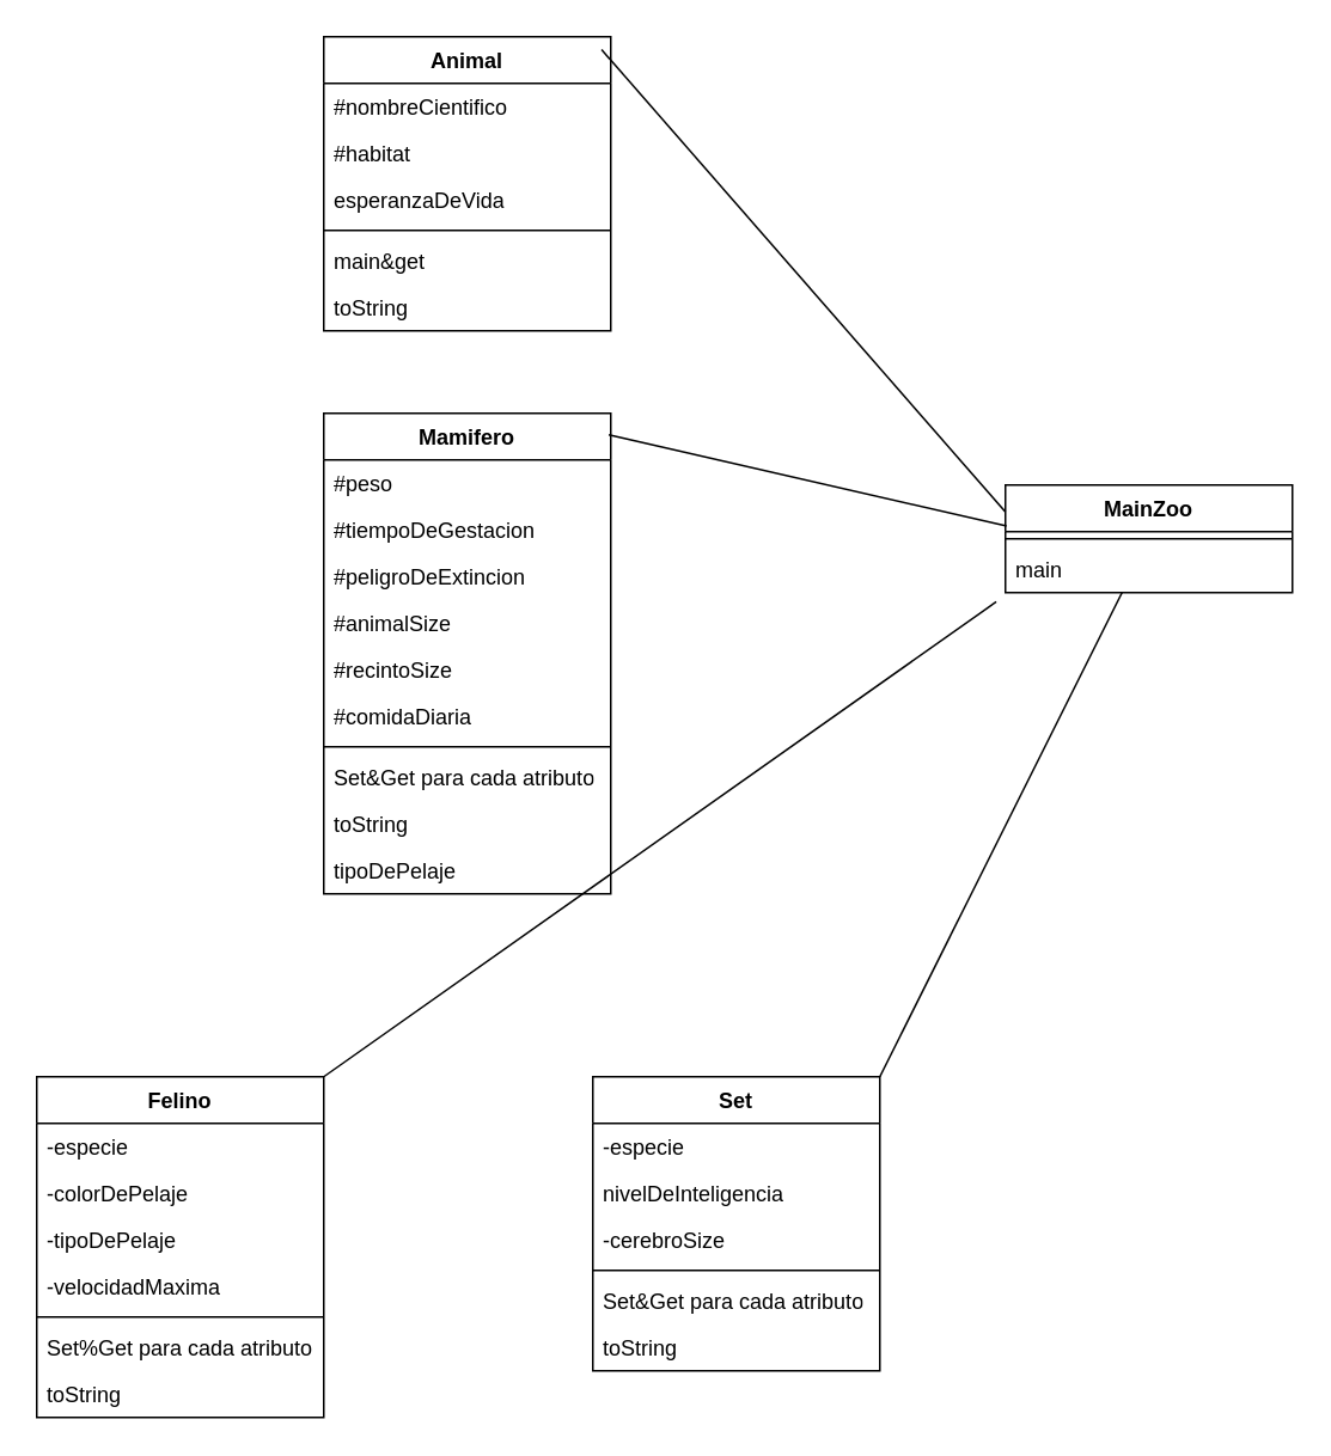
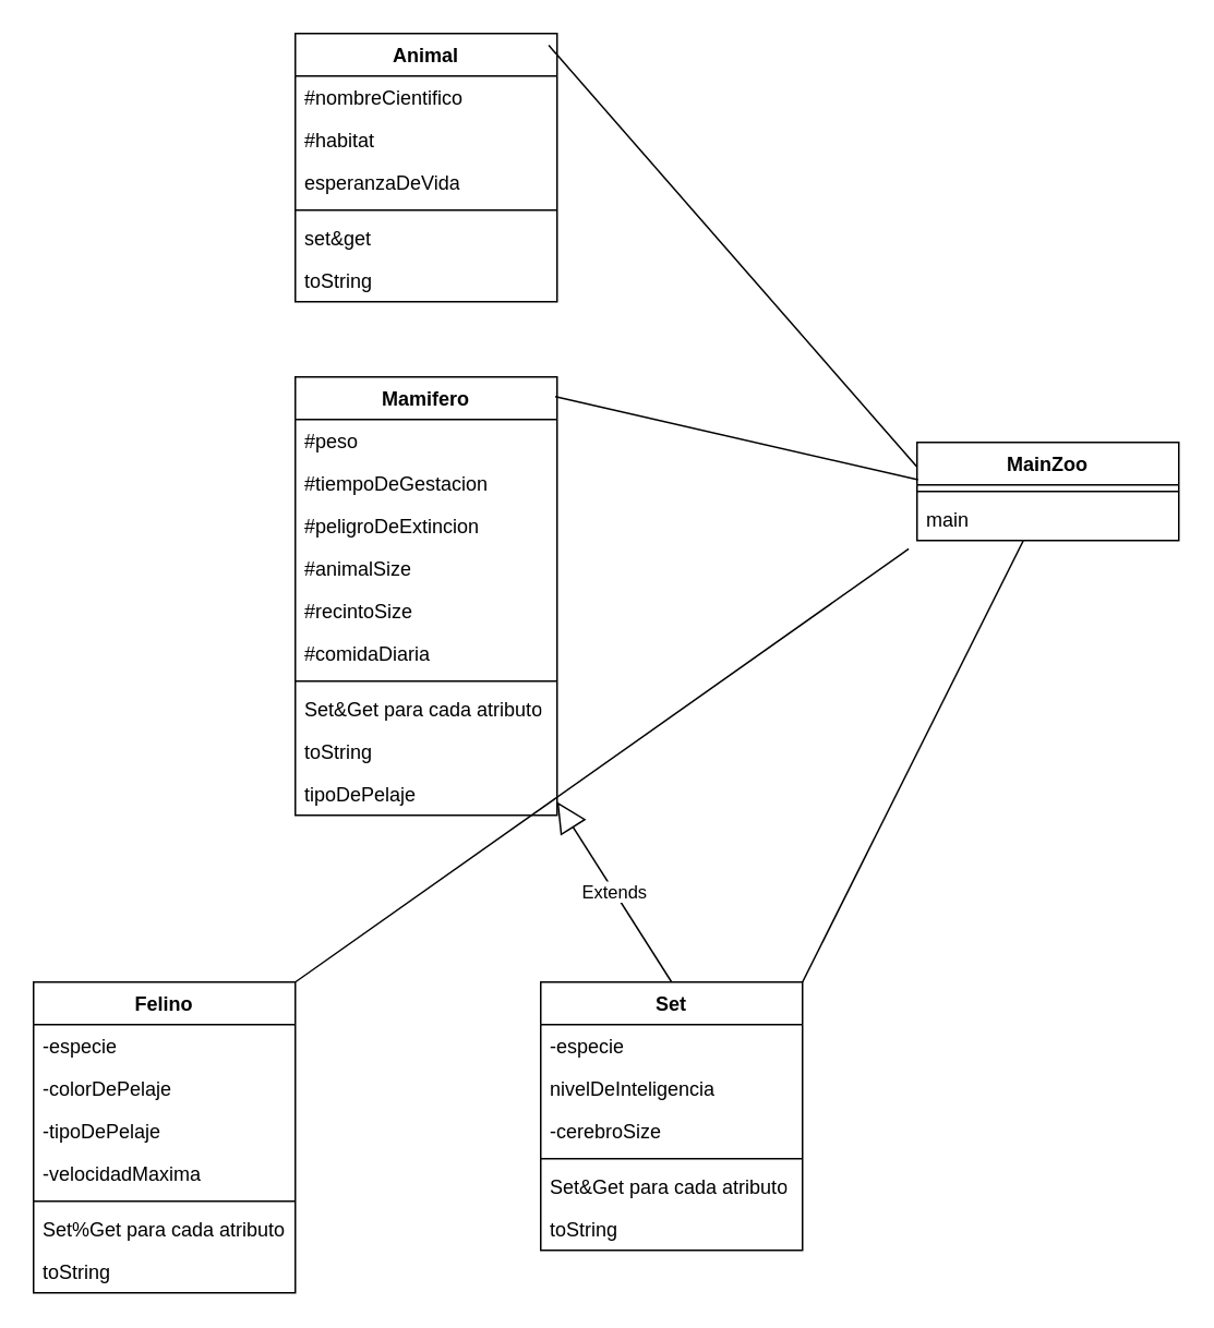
  <mxCell id="0" />
  <mxCell id="1" parent="0" />
  <mxCell id="2" value="Animal" style="swimlane;fontStyle=1;align=center;verticalAlign=top;childLayout=stackLayout;horizontal=1;startSize=26;horizontalStack=0;resizeParent=1;resizeParentMax=0;resizeLast=0;collapsible=1;marginBottom=0;whiteSpace=wrap;html=1;" parent="1" vertex="1"><mxGeometry x="180" y="20" width="160" height="164" as="geometry" /></mxCell>
  <mxCell id="3" value="#nombreCientifico" style="text;strokeColor=none;fillColor=none;align=left;verticalAlign=top;spacingLeft=4;spacingRight=4;overflow=hidden;rotatable=0;points=[[0,0.5],[1,0.5]];portConstraint=eastwest;whiteSpace=wrap;html=1;" parent="2" vertex="1"><mxGeometry y="26" width="160" height="26" as="geometry" /></mxCell>
  <mxCell id="4" value="#habitat" style="text;strokeColor=none;fillColor=none;align=left;verticalAlign=top;spacingLeft=4;spacingRight=4;overflow=hidden;rotatable=0;points=[[0,0.5],[1,0.5]];portConstraint=eastwest;whiteSpace=wrap;html=1;" parent="2" vertex="1"><mxGeometry y="52" width="160" height="26" as="geometry" /></mxCell>
  <mxCell id="5" value="esperanzaDeVida" style="text;strokeColor=none;fillColor=none;align=left;verticalAlign=top;spacingLeft=4;spacingRight=4;overflow=hidden;rotatable=0;points=[[0,0.5],[1,0.5]];portConstraint=eastwest;whiteSpace=wrap;html=1;" parent="2" vertex="1"><mxGeometry y="78" width="160" height="26" as="geometry" /></mxCell>
  <mxCell id="6" value="" style="line;strokeWidth=1;fillColor=none;align=left;verticalAlign=middle;spacingTop=-1;spacingLeft=3;spacingRight=3;rotatable=0;labelPosition=right;points=[];portConstraint=eastwest;strokeColor=inherit;" parent="2" vertex="1"><mxGeometry y="104" width="160" height="8" as="geometry" /></mxCell>
- <mxCell id="7" value="main&amp;amp;get" style="text;strokeColor=none;fillColor=none;align=left;verticalAlign=top;spacingLeft=4;spacingRight=4;overflow=hidden;rotatable=0;points=[[0,0.5],[1,0.5]];portConstraint=eastwest;whiteSpace=wrap;html=1;" parent="2" vertex="1"><mxGeometry y="112" width="160" height="26" as="geometry" /></mxCell>
+ <mxCell id="7" value="set&amp;amp;get" style="text;strokeColor=none;fillColor=none;align=left;verticalAlign=top;spacingLeft=4;spacingRight=4;overflow=hidden;rotatable=0;points=[[0,0.5],[1,0.5]];portConstraint=eastwest;whiteSpace=wrap;html=1;" parent="2" vertex="1"><mxGeometry y="112" width="160" height="26" as="geometry" /></mxCell>
  <mxCell id="8" value="toString" style="text;strokeColor=none;fillColor=none;align=left;verticalAlign=top;spacingLeft=4;spacingRight=4;overflow=hidden;rotatable=0;points=[[0,0.5],[1,0.5]];portConstraint=eastwest;whiteSpace=wrap;html=1;" parent="2" vertex="1"><mxGeometry y="138" width="160" height="26" as="geometry" /></mxCell>
  <mxCell id="9" value="Mamifero" style="swimlane;fontStyle=1;align=center;verticalAlign=top;childLayout=stackLayout;horizontal=1;startSize=26;horizontalStack=0;resizeParent=1;resizeParentMax=0;resizeLast=0;collapsible=1;marginBottom=0;whiteSpace=wrap;html=1;" parent="1" vertex="1"><mxGeometry x="180" y="230" width="160" height="268" as="geometry" /></mxCell>
  <mxCell id="10" value="#peso" style="text;strokeColor=none;fillColor=none;align=left;verticalAlign=top;spacingLeft=4;spacingRight=4;overflow=hidden;rotatable=0;points=[[0,0.5],[1,0.5]];portConstraint=eastwest;whiteSpace=wrap;html=1;" parent="9" vertex="1"><mxGeometry y="26" width="160" height="26" as="geometry" /></mxCell>
  <mxCell id="11" value="#tiempoDeGestacion" style="text;strokeColor=none;fillColor=none;align=left;verticalAlign=top;spacingLeft=4;spacingRight=4;overflow=hidden;rotatable=0;points=[[0,0.5],[1,0.5]];portConstraint=eastwest;whiteSpace=wrap;html=1;" parent="9" vertex="1"><mxGeometry y="52" width="160" height="26" as="geometry" /></mxCell>
  <mxCell id="12" value="#peligroDeExtincion" style="text;strokeColor=none;fillColor=none;align=left;verticalAlign=top;spacingLeft=4;spacingRight=4;overflow=hidden;rotatable=0;points=[[0,0.5],[1,0.5]];portConstraint=eastwest;whiteSpace=wrap;html=1;" parent="9" vertex="1"><mxGeometry y="78" width="160" height="26" as="geometry" /></mxCell>
  <mxCell id="13" value="#animalSize" style="text;strokeColor=none;fillColor=none;align=left;verticalAlign=top;spacingLeft=4;spacingRight=4;overflow=hidden;rotatable=0;points=[[0,0.5],[1,0.5]];portConstraint=eastwest;whiteSpace=wrap;html=1;" vertex="1" parent="9"><mxGeometry y="104" width="160" height="26" as="geometry" /></mxCell>
  <mxCell id="14" value="#recintoSize" style="text;strokeColor=none;fillColor=none;align=left;verticalAlign=top;spacingLeft=4;spacingRight=4;overflow=hidden;rotatable=0;points=[[0,0.5],[1,0.5]];portConstraint=eastwest;whiteSpace=wrap;html=1;" vertex="1" parent="9"><mxGeometry y="130" width="160" height="26" as="geometry" /></mxCell>
  <mxCell id="15" value="#comidaDiaria" style="text;strokeColor=none;fillColor=none;align=left;verticalAlign=top;spacingLeft=4;spacingRight=4;overflow=hidden;rotatable=0;points=[[0,0.5],[1,0.5]];portConstraint=eastwest;whiteSpace=wrap;html=1;" vertex="1" parent="9"><mxGeometry y="156" width="160" height="26" as="geometry" /></mxCell>
  <mxCell id="16" value="" style="line;strokeWidth=1;fillColor=none;align=left;verticalAlign=middle;spacingTop=-1;spacingLeft=3;spacingRight=3;rotatable=0;labelPosition=right;points=[];portConstraint=eastwest;strokeColor=inherit;" parent="9" vertex="1"><mxGeometry y="182" width="160" height="8" as="geometry" /></mxCell>
  <mxCell id="17" value="Set&amp;amp;Get para cada atributo" style="text;strokeColor=none;fillColor=none;align=left;verticalAlign=top;spacingLeft=4;spacingRight=4;overflow=hidden;rotatable=0;points=[[0,0.5],[1,0.5]];portConstraint=eastwest;whiteSpace=wrap;html=1;" vertex="1" parent="9"><mxGeometry y="190" width="160" height="26" as="geometry" /></mxCell>
  <mxCell id="18" value="toString" style="text;strokeColor=none;fillColor=none;align=left;verticalAlign=top;spacingLeft=4;spacingRight=4;overflow=hidden;rotatable=0;points=[[0,0.5],[1,0.5]];portConstraint=eastwest;whiteSpace=wrap;html=1;" vertex="1" parent="9"><mxGeometry y="216" width="160" height="26" as="geometry" /></mxCell>
  <mxCell id="19" value="tipoDePelaje" style="text;strokeColor=none;fillColor=none;align=left;verticalAlign=top;spacingLeft=4;spacingRight=4;overflow=hidden;rotatable=0;points=[[0,0.5],[1,0.5]];portConstraint=eastwest;whiteSpace=wrap;html=1;" vertex="1" parent="9"><mxGeometry y="242" width="160" height="26" as="geometry" /></mxCell>
  <mxCell id="20" value="Felino" style="swimlane;fontStyle=1;align=center;verticalAlign=top;childLayout=stackLayout;horizontal=1;startSize=26;horizontalStack=0;resizeParent=1;resizeParentMax=0;resizeLast=0;collapsible=1;marginBottom=0;whiteSpace=wrap;html=1;" parent="1" vertex="1"><mxGeometry x="20" y="600" width="160" height="190" as="geometry" /></mxCell>
  <mxCell id="21" value="-especie" style="text;strokeColor=none;fillColor=none;align=left;verticalAlign=top;spacingLeft=4;spacingRight=4;overflow=hidden;rotatable=0;points=[[0,0.5],[1,0.5]];portConstraint=eastwest;whiteSpace=wrap;html=1;" parent="20" vertex="1"><mxGeometry y="26" width="160" height="26" as="geometry" /></mxCell>
  <mxCell id="22" value="-colorDePelaje" style="text;strokeColor=none;fillColor=none;align=left;verticalAlign=top;spacingLeft=4;spacingRight=4;overflow=hidden;rotatable=0;points=[[0,0.5],[1,0.5]];portConstraint=eastwest;whiteSpace=wrap;html=1;" parent="20" vertex="1"><mxGeometry y="52" width="160" height="26" as="geometry" /></mxCell>
  <mxCell id="23" value="-tipoDePelaje" style="text;strokeColor=none;fillColor=none;align=left;verticalAlign=top;spacingLeft=4;spacingRight=4;overflow=hidden;rotatable=0;points=[[0,0.5],[1,0.5]];portConstraint=eastwest;whiteSpace=wrap;html=1;" vertex="1" parent="20"><mxGeometry y="78" width="160" height="26" as="geometry" /></mxCell>
  <mxCell id="24" value="-velocidadMaxima" style="text;strokeColor=none;fillColor=none;align=left;verticalAlign=top;spacingLeft=4;spacingRight=4;overflow=hidden;rotatable=0;points=[[0,0.5],[1,0.5]];portConstraint=eastwest;whiteSpace=wrap;html=1;" vertex="1" parent="20"><mxGeometry y="104" width="160" height="26" as="geometry" /></mxCell>
  <mxCell id="25" value="" style="line;strokeWidth=1;fillColor=none;align=left;verticalAlign=middle;spacingTop=-1;spacingLeft=3;spacingRight=3;rotatable=0;labelPosition=right;points=[];portConstraint=eastwest;strokeColor=inherit;" parent="20" vertex="1"><mxGeometry y="130" width="160" height="8" as="geometry" /></mxCell>
  <mxCell id="26" value="Set%Get para cada atributo" style="text;strokeColor=none;fillColor=none;align=left;verticalAlign=top;spacingLeft=4;spacingRight=4;overflow=hidden;rotatable=0;points=[[0,0.5],[1,0.5]];portConstraint=eastwest;whiteSpace=wrap;html=1;" vertex="1" parent="20"><mxGeometry y="138" width="160" height="26" as="geometry" /></mxCell>
  <mxCell id="27" value="toString" style="text;strokeColor=none;fillColor=none;align=left;verticalAlign=top;spacingLeft=4;spacingRight=4;overflow=hidden;rotatable=0;points=[[0,0.5],[1,0.5]];portConstraint=eastwest;whiteSpace=wrap;html=1;" vertex="1" parent="20"><mxGeometry y="164" width="160" height="26" as="geometry" /></mxCell>
  <mxCell id="28" value="Set" style="swimlane;fontStyle=1;align=center;verticalAlign=top;childLayout=stackLayout;horizontal=1;startSize=26;horizontalStack=0;resizeParent=1;resizeParentMax=0;resizeLast=0;collapsible=1;marginBottom=0;whiteSpace=wrap;html=1;" parent="1" vertex="1"><mxGeometry x="330" y="600" width="160" height="164" as="geometry" /></mxCell>
  <mxCell id="29" value="-especie" style="text;strokeColor=none;fillColor=none;align=left;verticalAlign=top;spacingLeft=4;spacingRight=4;overflow=hidden;rotatable=0;points=[[0,0.5],[1,0.5]];portConstraint=eastwest;whiteSpace=wrap;html=1;" parent="28" vertex="1"><mxGeometry y="26" width="160" height="26" as="geometry" /></mxCell>
  <mxCell id="30" value="nivelDeInteligencia" style="text;strokeColor=none;fillColor=none;align=left;verticalAlign=top;spacingLeft=4;spacingRight=4;overflow=hidden;rotatable=0;points=[[0,0.5],[1,0.5]];portConstraint=eastwest;whiteSpace=wrap;html=1;" parent="28" vertex="1"><mxGeometry y="52" width="160" height="26" as="geometry" /></mxCell>
  <mxCell id="31" value="-cerebroSize" style="text;strokeColor=none;fillColor=none;align=left;verticalAlign=top;spacingLeft=4;spacingRight=4;overflow=hidden;rotatable=0;points=[[0,0.5],[1,0.5]];portConstraint=eastwest;whiteSpace=wrap;html=1;" vertex="1" parent="28"><mxGeometry y="78" width="160" height="26" as="geometry" /></mxCell>
  <mxCell id="32" value="" style="line;strokeWidth=1;fillColor=none;align=left;verticalAlign=middle;spacingTop=-1;spacingLeft=3;spacingRight=3;rotatable=0;labelPosition=right;points=[];portConstraint=eastwest;strokeColor=inherit;" parent="28" vertex="1"><mxGeometry y="104" width="160" height="8" as="geometry" /></mxCell>
  <mxCell id="33" value="Set&amp;amp;Get para cada atributo" style="text;strokeColor=none;fillColor=none;align=left;verticalAlign=top;spacingLeft=4;spacingRight=4;overflow=hidden;rotatable=0;points=[[0,0.5],[1,0.5]];portConstraint=eastwest;whiteSpace=wrap;html=1;" vertex="1" parent="28"><mxGeometry y="112" width="160" height="26" as="geometry" /></mxCell>
  <mxCell id="34" value="toString" style="text;strokeColor=none;fillColor=none;align=left;verticalAlign=top;spacingLeft=4;spacingRight=4;overflow=hidden;rotatable=0;points=[[0,0.5],[1,0.5]];portConstraint=eastwest;whiteSpace=wrap;html=1;" vertex="1" parent="28"><mxGeometry y="138" width="160" height="26" as="geometry" /></mxCell>
+ <mxCell id="35" value="Extends" style="endArrow=block;endSize=16;endFill=0;html=1;rounded=0;exitX=0.5;exitY=0;exitDx=0;exitDy=0;" parent="1" source="28" target="9" edge="1"><mxGeometry width="160" relative="1" as="geometry"><mxPoint x="310" y="330" as="sourcePoint" /><mxPoint x="460" y="410" as="targetPoint" /></mxGeometry></mxCell>
  <mxCell id="36" value="MainZoo" style="swimlane;fontStyle=1;align=center;verticalAlign=top;childLayout=stackLayout;horizontal=1;startSize=26;horizontalStack=0;resizeParent=1;resizeParentMax=0;resizeLast=0;collapsible=1;marginBottom=0;whiteSpace=wrap;html=1;" vertex="1" parent="1"><mxGeometry x="560" y="270" width="160" height="60" as="geometry" /></mxCell>
  <mxCell id="37" value="" style="line;strokeWidth=1;fillColor=none;align=left;verticalAlign=middle;spacingTop=-1;spacingLeft=3;spacingRight=3;rotatable=0;labelPosition=right;points=[];portConstraint=eastwest;strokeColor=inherit;" vertex="1" parent="36"><mxGeometry y="26" width="160" height="8" as="geometry" /></mxCell>
  <mxCell id="38" value="main" style="text;strokeColor=none;fillColor=none;align=left;verticalAlign=top;spacingLeft=4;spacingRight=4;overflow=hidden;rotatable=0;points=[[0,0.5],[1,0.5]];portConstraint=eastwest;whiteSpace=wrap;html=1;" vertex="1" parent="36"><mxGeometry y="34" width="160" height="26" as="geometry" /></mxCell>
  <mxCell id="39" value="" style="endArrow=none;html=1;rounded=0;exitX=0.968;exitY=0.044;exitDx=0;exitDy=0;exitPerimeter=0;entryX=0;entryY=0.25;entryDx=0;entryDy=0;" edge="1" parent="1" source="2" target="36"><mxGeometry width="50" height="50" relative="1" as="geometry"><mxPoint x="570" y="420" as="sourcePoint" /><mxPoint x="620" y="370" as="targetPoint" /></mxGeometry></mxCell>
  <mxCell id="40" value="" style="endArrow=none;html=1;rounded=0;exitX=0.993;exitY=0.045;exitDx=0;exitDy=0;exitPerimeter=0;entryX=0.004;entryY=0.381;entryDx=0;entryDy=0;entryPerimeter=0;" edge="1" parent="1" source="9" target="36"><mxGeometry width="50" height="50" relative="1" as="geometry"><mxPoint x="570" y="420" as="sourcePoint" /><mxPoint x="620" y="370" as="targetPoint" /></mxGeometry></mxCell>
  <mxCell id="41" value="" style="endArrow=none;html=1;rounded=0;exitX=1;exitY=0;exitDx=0;exitDy=0;entryX=-0.032;entryY=1.198;entryDx=0;entryDy=0;entryPerimeter=0;" edge="1" parent="1" source="20" target="38"><mxGeometry width="50" height="50" relative="1" as="geometry"><mxPoint x="570" y="420" as="sourcePoint" /><mxPoint x="620" y="370" as="targetPoint" /></mxGeometry></mxCell>
  <mxCell id="42" value="" style="endArrow=none;html=1;rounded=0;exitX=1;exitY=0;exitDx=0;exitDy=0;" edge="1" parent="1" source="28" target="36"><mxGeometry width="50" height="50" relative="1" as="geometry"><mxPoint x="570" y="520" as="sourcePoint" /><mxPoint x="620" y="470" as="targetPoint" /></mxGeometry></mxCell>
